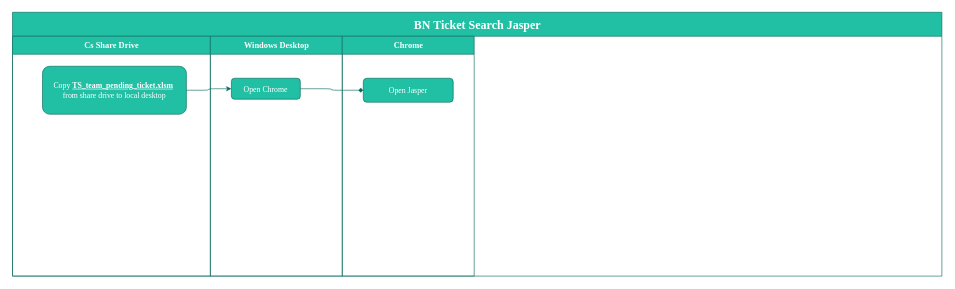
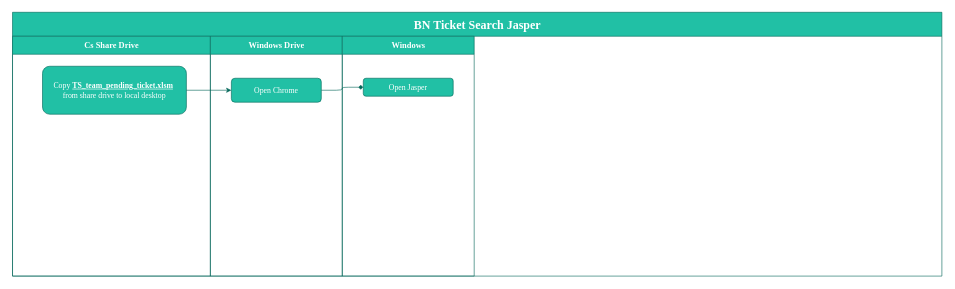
  <mxCell id="0" />
  <mxCell id="1" parent="0" />
  <mxCell id="2" value="&lt;h2&gt;&lt;font style=&quot;font-size: 20px;&quot; color=&quot;#ffffff&quot;&gt;BN Ticket Search Jasper&lt;/font&gt;&lt;/h2&gt;" style="swimlane;html=1;childLayout=stackLayout;startSize=40;rounded=0;shadow=0;labelBackgroundColor=none;strokeWidth=1;fontFamily=Verdana;fontSize=8;align=center;fillColor=#21C0A5;strokeColor=#006658;fontColor=#5C5C5C;" parent="1" vertex="1"><mxGeometry x="20" y="20" width="1550" height="440" as="geometry" /></mxCell>
  <mxCell id="3" value="&lt;h3&gt;&lt;font color=&quot;#ffffff&quot; style=&quot;font-size: 14px;&quot; face=&quot;Verdana&quot;&gt;Cs Share Drive&lt;/font&gt;&lt;/h3&gt;" style="swimlane;html=1;startSize=30;fillColor=#21C0A5;strokeColor=#006658;fontColor=#5C5C5C;" parent="2" vertex="1"><mxGeometry y="40" width="330" height="400" as="geometry" /></mxCell>
  <mxCell id="4" value="&lt;font style=&quot;font-size: 13px;&quot; color=&quot;#ffffff&quot;&gt;Copy &lt;b style=&quot;text-decoration-line: underline;&quot;&gt;TS_team_pending_ticket.xlsm&lt;/b&gt;&amp;nbsp;&lt;br&gt;from share drive to local desktop&lt;/font&gt;" style="rounded=1;whiteSpace=wrap;html=1;shadow=0;labelBackgroundColor=none;strokeWidth=1;fontFamily=Verdana;fontSize=8;align=center;fillColor=#21C0A5;strokeColor=#006658;fontColor=#5C5C5C;" parent="3" vertex="1"><mxGeometry x="50" y="50" width="240" height="80" as="geometry" /></mxCell>
- <mxCell id="5" value="&lt;h3&gt;&lt;font color=&quot;#ffffff&quot; style=&quot;font-size: 14px;&quot; face=&quot;Verdana&quot;&gt;Windows Desktop&lt;/font&gt;&lt;/h3&gt;" style="swimlane;html=1;startSize=30;fillColor=#21C0A5;strokeColor=#006658;fontColor=#5C5C5C;" vertex="1" parent="2"><mxGeometry x="330" y="40" width="220" height="400" as="geometry" /></mxCell>
- <mxCell id="6" value="&lt;font color=&quot;#ffffff&quot;&gt;&lt;span style=&quot;font-size: 13px;&quot;&gt;Open Chrome&lt;/span&gt;&lt;/font&gt;" style="rounded=1;whiteSpace=wrap;html=1;shadow=0;labelBackgroundColor=none;strokeWidth=1;fontFamily=Verdana;fontSize=8;align=center;fillColor=#21C0A5;strokeColor=#006658;fontColor=#5C5C5C;" vertex="1" parent="5"><mxGeometry x="35" y="70" width="115" height="35" as="geometry" /></mxCell>
+ <mxCell id="5" value="&lt;h3&gt;&lt;font color=&quot;#ffffff&quot; style=&quot;font-size: 14px;&quot; face=&quot;Verdana&quot;&gt;Windows Drive&lt;/font&gt;&lt;/h3&gt;" style="swimlane;html=1;startSize=30;fillColor=#21C0A5;strokeColor=#006658;fontColor=#5C5C5C;" vertex="1" parent="2"><mxGeometry x="330" y="40" width="220" height="400" as="geometry" /></mxCell>
+ <mxCell id="6" value="&lt;font color=&quot;#ffffff&quot;&gt;&lt;span style=&quot;font-size: 13px;&quot;&gt;Open Chrome&lt;/span&gt;&lt;/font&gt;" style="rounded=1;whiteSpace=wrap;html=1;shadow=0;labelBackgroundColor=none;strokeWidth=1;fontFamily=Verdana;fontSize=8;align=center;fillColor=#21C0A5;strokeColor=#006658;fontColor=#5C5C5C;" vertex="1" parent="5"><mxGeometry x="35" y="70" width="150" height="40" as="geometry" /></mxCell>
  <mxCell id="7" style="edgeStyle=orthogonalEdgeStyle;curved=0;rounded=1;sketch=0;orthogonalLoop=1;jettySize=auto;html=1;fontFamily=Verdana;fontSize=13;fontColor=#FFFFFF;strokeColor=#006658;fillColor=#21C0A5;" edge="1" parent="2" source="4" target="6"><mxGeometry relative="1" as="geometry" /></mxCell>
- <mxCell id="8" value="&lt;h3&gt;&lt;font face=&quot;Verdana&quot; color=&quot;#ffffff&quot;&gt;&lt;span style=&quot;font-size: 14px;&quot;&gt;Chrome&lt;/span&gt;&lt;/font&gt;&lt;/h3&gt;" style="swimlane;html=1;startSize=30;fillColor=#21C0A5;strokeColor=#006658;fontColor=#5C5C5C;" vertex="1" parent="2"><mxGeometry x="550" y="40" width="220" height="400" as="geometry" /></mxCell>
- <mxCell id="9" value="&lt;font color=&quot;#ffffff&quot;&gt;&lt;span style=&quot;font-size: 13px;&quot;&gt;Open Jasper&lt;/span&gt;&lt;/font&gt;" style="rounded=1;whiteSpace=wrap;html=1;shadow=0;labelBackgroundColor=none;strokeWidth=1;fontFamily=Verdana;fontSize=8;align=center;fillColor=#21C0A5;strokeColor=#006658;fontColor=#5C5C5C;" vertex="1" parent="8"><mxGeometry x="35" y="70" width="150" height="40" as="geometry" /></mxCell>
+ <mxCell id="8" value="&lt;h3&gt;&lt;font face=&quot;Verdana&quot; color=&quot;#ffffff&quot;&gt;&lt;span style=&quot;font-size: 14px;&quot;&gt;Windows&lt;/span&gt;&lt;/font&gt;&lt;/h3&gt;" style="swimlane;html=1;startSize=30;fillColor=#21C0A5;strokeColor=#006658;fontColor=#5C5C5C;" vertex="1" parent="2"><mxGeometry x="550" y="40" width="220" height="400" as="geometry" /></mxCell>
+ <mxCell id="9" value="&lt;font color=&quot;#ffffff&quot;&gt;&lt;span style=&quot;font-size: 13px;&quot;&gt;Open Jasper&lt;/span&gt;&lt;/font&gt;" style="rounded=1;whiteSpace=wrap;html=1;shadow=0;labelBackgroundColor=none;strokeWidth=1;fontFamily=Verdana;fontSize=8;align=center;fillColor=#21C0A5;strokeColor=#006658;fontColor=#5C5C5C;" vertex="1" parent="8"><mxGeometry x="35" y="70" width="150" height="30" as="geometry" /></mxCell>
  <mxCell id="10" style="edgeStyle=orthogonalEdgeStyle;curved=0;rounded=1;sketch=0;orthogonalLoop=1;jettySize=auto;html=1;entryX=0;entryY=0.5;entryDx=0;entryDy=0;fontFamily=Verdana;fontSize=13;fontColor=#FFFFFF;strokeColor=#006658;fillColor=#21C0A5;endArrow=diamond;" edge="1" parent="2" source="6" target="9"><mxGeometry relative="1" as="geometry" /></mxCell>
